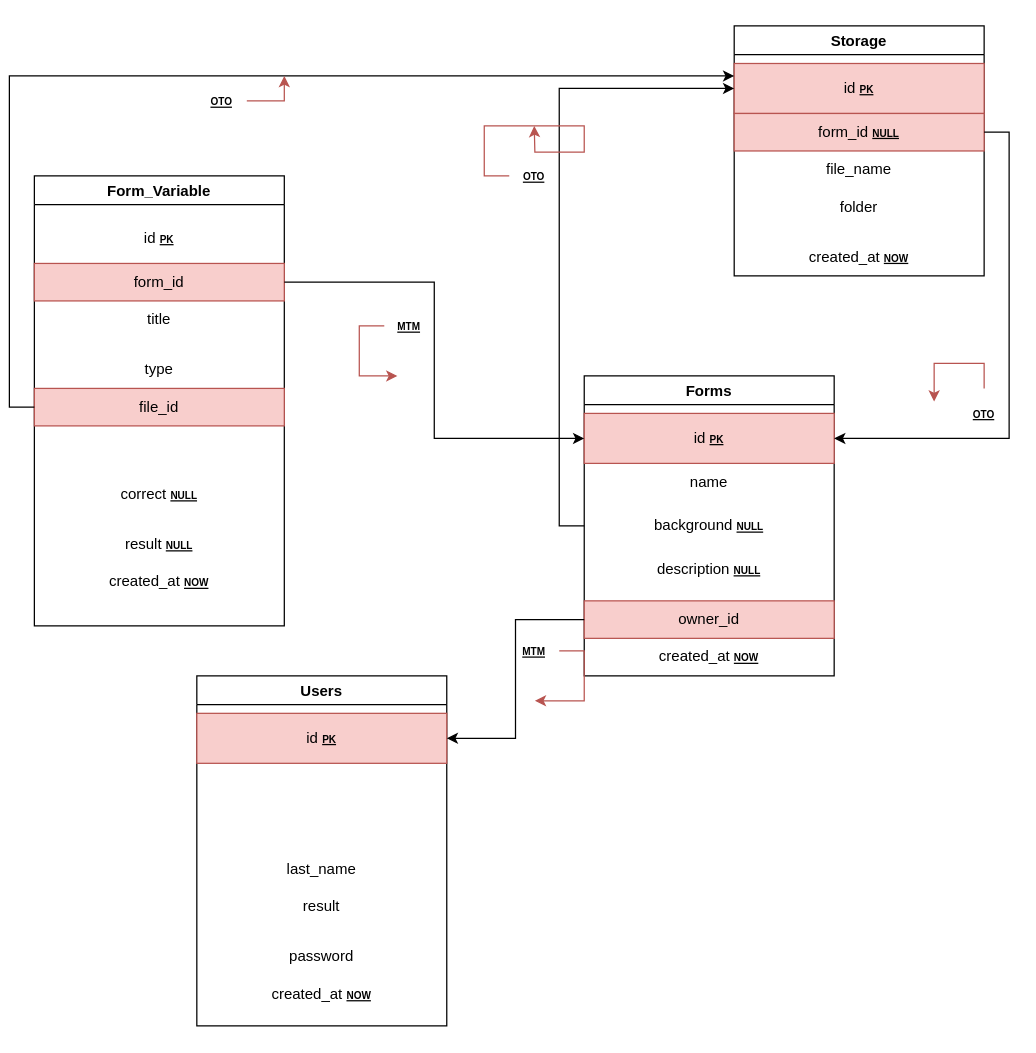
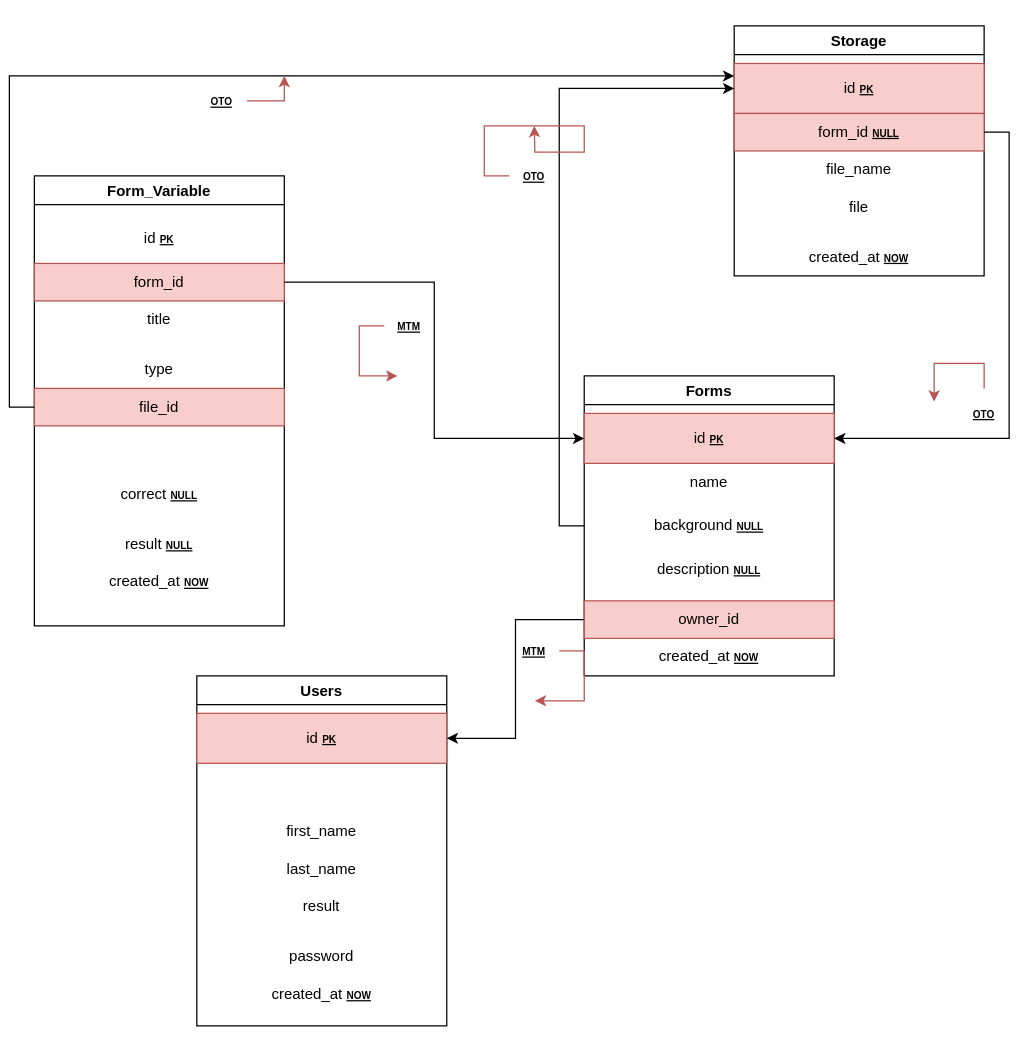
  <mxCell id="0" />
  <mxCell id="1" parent="0" />
  <mxCell id="2" value="Users" style="swimlane;" vertex="1" parent="1"><mxGeometry x="150" y="540" width="200" height="280" as="geometry" /></mxCell>
  <mxCell id="3" value="id&amp;nbsp;&lt;b style=&quot;font-size: 8px;&quot;&gt;&lt;u&gt;PK&lt;/u&gt;&lt;/b&gt;" style="text;html=1;strokeColor=#b85450;fillColor=#f8cecc;align=center;verticalAlign=middle;whiteSpace=wrap;rounded=0;" vertex="1" parent="2"><mxGeometry y="30" width="200" height="40" as="geometry" /></mxCell>
+ <mxCell id="4" value="first_name" style="text;html=1;strokeColor=none;fillColor=none;align=center;verticalAlign=middle;whiteSpace=wrap;rounded=0;" vertex="1" parent="2"><mxGeometry y="110" width="200" height="30" as="geometry" /></mxCell>
  <mxCell id="5" value="last_name" style="text;html=1;strokeColor=none;fillColor=none;align=center;verticalAlign=middle;whiteSpace=wrap;rounded=0;" vertex="1" parent="2"><mxGeometry y="140" width="200" height="30" as="geometry" /></mxCell>
  <mxCell id="6" value="result" style="text;html=1;strokeColor=none;fillColor=none;align=center;verticalAlign=middle;whiteSpace=wrap;rounded=0;" vertex="1" parent="2"><mxGeometry y="170" width="200" height="30" as="geometry" /></mxCell>
  <mxCell id="7" value="password" style="text;html=1;strokeColor=none;fillColor=none;align=center;verticalAlign=middle;whiteSpace=wrap;rounded=0;" vertex="1" parent="2"><mxGeometry y="210" width="200" height="30" as="geometry" /></mxCell>
  <mxCell id="8" value="created_at&amp;nbsp;&lt;b style=&quot;font-size: 8px;&quot;&gt;&lt;u&gt;NOW&lt;/u&gt;&lt;/b&gt;" style="text;html=1;strokeColor=none;fillColor=none;align=center;verticalAlign=middle;whiteSpace=wrap;rounded=0;" vertex="1" parent="2"><mxGeometry y="240" width="200" height="30" as="geometry" /></mxCell>
  <mxCell id="9" value="Forms" style="swimlane;" vertex="1" parent="1"><mxGeometry x="460" y="300" width="200" height="240" as="geometry" /></mxCell>
  <mxCell id="10" value="id&amp;nbsp;&lt;b style=&quot;font-size: 8px;&quot;&gt;&lt;u&gt;PK&lt;/u&gt;&lt;/b&gt;" style="text;html=1;strokeColor=#b85450;fillColor=#f8cecc;align=center;verticalAlign=middle;whiteSpace=wrap;rounded=0;" vertex="1" parent="9"><mxGeometry y="30" width="200" height="40" as="geometry" /></mxCell>
  <mxCell id="11" value="name" style="text;html=1;strokeColor=none;fillColor=none;align=center;verticalAlign=middle;whiteSpace=wrap;rounded=0;" vertex="1" parent="9"><mxGeometry y="70" width="200" height="30" as="geometry" /></mxCell>
  <mxCell id="12" value="description&amp;nbsp;&lt;b style=&quot;font-size: 8px;&quot;&gt;&lt;u&gt;NULL&lt;/u&gt;&lt;/b&gt;" style="text;html=1;strokeColor=none;fillColor=none;align=center;verticalAlign=middle;whiteSpace=wrap;rounded=0;" vertex="1" parent="9"><mxGeometry y="140" width="200" height="30" as="geometry" /></mxCell>
  <mxCell id="13" value="created_at&amp;nbsp;&lt;b style=&quot;font-size: 8px;&quot;&gt;&lt;u&gt;NOW&lt;/u&gt;&lt;/b&gt;" style="text;html=1;strokeColor=none;fillColor=none;align=center;verticalAlign=middle;whiteSpace=wrap;rounded=0;" vertex="1" parent="9"><mxGeometry y="210" width="200" height="30" as="geometry" /></mxCell>
  <mxCell id="14" value="owner_id" style="text;html=1;strokeColor=#b85450;fillColor=#f8cecc;align=center;verticalAlign=middle;whiteSpace=wrap;rounded=0;" vertex="1" parent="9"><mxGeometry y="180" width="200" height="30" as="geometry" /></mxCell>
  <mxCell id="15" value="background&amp;nbsp;&lt;b style=&quot;font-size: 8px;&quot;&gt;&lt;u&gt;NULL&lt;/u&gt;&lt;/b&gt;" style="text;html=1;strokeColor=none;fillColor=none;align=center;verticalAlign=middle;whiteSpace=wrap;rounded=0;" vertex="1" parent="9"><mxGeometry y="105" width="200" height="30" as="geometry" /></mxCell>
  <mxCell id="16" style="edgeStyle=orthogonalEdgeStyle;rounded=0;orthogonalLoop=1;jettySize=auto;html=1;exitX=0;exitY=0.5;exitDx=0;exitDy=0;entryX=1;entryY=0.5;entryDx=0;entryDy=0;fontSize=8;fillColor=#f8cecc;strokeColor=#000000;" edge="1" parent="1" source="14" target="3"><mxGeometry relative="1" as="geometry" /></mxCell>
  <mxCell id="17" value="Form_Variable" style="swimlane;" vertex="1" parent="1"><mxGeometry x="20" y="140" width="200" height="360" as="geometry" /></mxCell>
  <mxCell id="18" value="id&amp;nbsp;&lt;b style=&quot;font-size: 8px;&quot;&gt;&lt;u&gt;PK&lt;/u&gt;&lt;/b&gt;" style="text;html=1;align=center;verticalAlign=middle;whiteSpace=wrap;rounded=0;" vertex="1" parent="17"><mxGeometry y="30" width="200" height="40" as="geometry" /></mxCell>
  <mxCell id="19" value="form_id" style="text;html=1;strokeColor=#b85450;fillColor=#f8cecc;align=center;verticalAlign=middle;whiteSpace=wrap;rounded=0;" vertex="1" parent="17"><mxGeometry y="70" width="200" height="30" as="geometry" /></mxCell>
  <mxCell id="20" value="created_at&amp;nbsp;&lt;b style=&quot;font-size: 8px;&quot;&gt;&lt;u&gt;NOW&lt;/u&gt;&lt;/b&gt;" style="text;html=1;strokeColor=none;fillColor=none;align=center;verticalAlign=middle;whiteSpace=wrap;rounded=0;" vertex="1" parent="17"><mxGeometry y="310" width="200" height="30" as="geometry" /></mxCell>
  <mxCell id="21" value="title" style="text;html=1;align=center;verticalAlign=middle;whiteSpace=wrap;rounded=0;" vertex="1" parent="17"><mxGeometry y="100" width="200" height="30" as="geometry" /></mxCell>
  <mxCell id="22" value="type" style="text;html=1;align=center;verticalAlign=middle;whiteSpace=wrap;rounded=0;" vertex="1" parent="17"><mxGeometry y="140" width="200" height="30" as="geometry" /></mxCell>
  <mxCell id="23" value="correct&amp;nbsp;&lt;b style=&quot;font-size: 8px;&quot;&gt;&lt;u&gt;NULL&lt;/u&gt;&lt;/b&gt;" style="text;html=1;align=center;verticalAlign=middle;whiteSpace=wrap;rounded=0;" vertex="1" parent="17"><mxGeometry y="240" width="200" height="30" as="geometry" /></mxCell>
  <mxCell id="24" value="result&amp;nbsp;&lt;b style=&quot;font-size: 8px;&quot;&gt;&lt;u&gt;NULL&lt;/u&gt;&lt;/b&gt;" style="text;html=1;align=center;verticalAlign=middle;whiteSpace=wrap;rounded=0;" vertex="1" parent="17"><mxGeometry y="280" width="200" height="30" as="geometry" /></mxCell>
  <mxCell id="25" value="file_id" style="text;html=1;align=center;verticalAlign=middle;whiteSpace=wrap;rounded=0;fillColor=#f8cecc;strokeColor=#b85450;" vertex="1" parent="17"><mxGeometry y="170" width="200" height="30" as="geometry" /></mxCell>
  <mxCell id="26" style="edgeStyle=orthogonalEdgeStyle;rounded=0;orthogonalLoop=1;jettySize=auto;html=1;exitX=1;exitY=0.5;exitDx=0;exitDy=0;entryX=0;entryY=0.5;entryDx=0;entryDy=0;fontSize=8;" edge="1" parent="1" source="19" target="10"><mxGeometry relative="1" as="geometry" /></mxCell>
  <mxCell id="27" style="edgeStyle=orthogonalEdgeStyle;rounded=0;orthogonalLoop=1;jettySize=auto;html=1;exitX=0;exitY=0.5;exitDx=0;exitDy=0;strokeColor=#b85450;fontSize=12;fillColor=#f8cecc;" edge="1" parent="1" source="28"><mxGeometry relative="1" as="geometry"><mxPoint x="310" y="300" as="targetPoint" /></mxGeometry></mxCell>
  <mxCell id="28" value="&lt;b style=&quot;font-size: 8px;&quot;&gt;&lt;u&gt;MTM&lt;/u&gt;&lt;/b&gt;" style="text;html=1;align=center;verticalAlign=middle;whiteSpace=wrap;rounded=0;" vertex="1" parent="1"><mxGeometry x="300" y="240" width="40" height="40" as="geometry" /></mxCell>
  <mxCell id="29" style="edgeStyle=orthogonalEdgeStyle;rounded=0;orthogonalLoop=1;jettySize=auto;html=1;exitX=1;exitY=0.5;exitDx=0;exitDy=0;strokeColor=#b85450;fontSize=12;fillColor=#f8cecc;" edge="1" parent="1" source="30"><mxGeometry relative="1" as="geometry"><mxPoint x="420" y="560" as="targetPoint" /></mxGeometry></mxCell>
  <mxCell id="30" value="&lt;b style=&quot;font-size: 8px;&quot;&gt;&lt;u&gt;MTM&lt;/u&gt;&lt;/b&gt;" style="text;html=1;align=center;verticalAlign=middle;whiteSpace=wrap;rounded=0;" vertex="1" parent="1"><mxGeometry x="400" y="500" width="40" height="40" as="geometry" /></mxCell>
  <mxCell id="31" value="Storage" style="swimlane;" vertex="1" parent="1"><mxGeometry x="580" width="200" height="200" as="geometry" y="20" /></mxCell>
  <mxCell id="32" value="id&amp;nbsp;&lt;b style=&quot;font-size: 8px;&quot;&gt;&lt;u&gt;PK&lt;/u&gt;&lt;/b&gt;" style="text;html=1;align=center;verticalAlign=middle;whiteSpace=wrap;rounded=0;fillColor=#f8cecc;strokeColor=#b85450;" vertex="1" parent="31"><mxGeometry y="30" width="200" height="40" as="geometry" /></mxCell>
  <mxCell id="33" value="file_name" style="text;html=1;strokeColor=none;fillColor=none;align=center;verticalAlign=middle;whiteSpace=wrap;rounded=0;" vertex="1" parent="31"><mxGeometry y="100" width="200" height="30" as="geometry" /></mxCell>
- <mxCell id="34" value="folder" style="text;html=1;strokeColor=none;fillColor=none;align=center;verticalAlign=middle;whiteSpace=wrap;rounded=0;" vertex="1" parent="31"><mxGeometry y="130" width="200" height="30" as="geometry" /></mxCell>
+ <mxCell id="34" value="file" style="text;html=1;strokeColor=none;fillColor=none;align=center;verticalAlign=middle;whiteSpace=wrap;rounded=0;" vertex="1" parent="31"><mxGeometry y="130" width="200" height="30" as="geometry" /></mxCell>
  <mxCell id="35" value="created_at&amp;nbsp;&lt;b style=&quot;font-size: 8px;&quot;&gt;&lt;u&gt;NOW&lt;/u&gt;&lt;/b&gt;" style="text;html=1;strokeColor=none;fillColor=none;align=center;verticalAlign=middle;whiteSpace=wrap;rounded=0;" vertex="1" parent="31"><mxGeometry y="170" width="200" height="30" as="geometry" /></mxCell>
  <mxCell id="36" value="form_id&amp;nbsp;&lt;b style=&quot;font-size: 8px;&quot;&gt;&lt;u&gt;NULL&lt;/u&gt;&lt;/b&gt;" style="text;html=1;strokeColor=#b85450;fillColor=#f8cecc;align=center;verticalAlign=middle;whiteSpace=wrap;rounded=0;" vertex="1" parent="31"><mxGeometry y="70" width="200" height="30" as="geometry" /></mxCell>
  <mxCell id="37" style="edgeStyle=orthogonalEdgeStyle;rounded=0;orthogonalLoop=1;jettySize=auto;html=1;exitX=1;exitY=0.5;exitDx=0;exitDy=0;entryX=1;entryY=0.5;entryDx=0;entryDy=0;strokeColor=#000000;fontSize=12;" edge="1" parent="1" source="36" target="10"><mxGeometry relative="1" as="geometry" /></mxCell>
  <mxCell id="38" style="edgeStyle=orthogonalEdgeStyle;rounded=0;orthogonalLoop=1;jettySize=auto;html=1;exitX=0;exitY=0.5;exitDx=0;exitDy=0;entryX=0;entryY=0.5;entryDx=0;entryDy=0;strokeColor=#000000;fontSize=12;" edge="1" parent="1" source="15" target="32"><mxGeometry relative="1" as="geometry" /></mxCell>
  <mxCell id="39" style="edgeStyle=orthogonalEdgeStyle;rounded=0;orthogonalLoop=1;jettySize=auto;html=1;exitX=0.5;exitY=0;exitDx=0;exitDy=0;strokeColor=#b85450;fontSize=12;fillColor=#f8cecc;" edge="1" parent="1" source="40"><mxGeometry relative="1" as="geometry"><mxPoint x="740" y="320" as="targetPoint" /></mxGeometry></mxCell>
  <mxCell id="40" value="&lt;b style=&quot;font-size: 8px;&quot;&gt;&lt;u&gt;OTO&lt;/u&gt;&lt;/b&gt;" style="text;html=1;align=center;verticalAlign=middle;whiteSpace=wrap;rounded=0;" vertex="1" parent="1"><mxGeometry x="760" y="310" width="40" height="40" as="geometry" /></mxCell>
  <mxCell id="41" style="edgeStyle=orthogonalEdgeStyle;rounded=0;orthogonalLoop=1;jettySize=auto;html=1;exitX=0;exitY=0.5;exitDx=0;exitDy=0;strokeColor=#b85450;fontSize=12;fillColor=#f8cecc;" edge="1" parent="1" source="42"><mxGeometry relative="1" as="geometry"><mxPoint x="420" y="100" as="targetPoint" /></mxGeometry></mxCell>
  <mxCell id="42" value="&lt;b style=&quot;font-size: 8px;&quot;&gt;&lt;u&gt;OTO&lt;/u&gt;&lt;/b&gt;" style="text;html=1;align=center;verticalAlign=middle;whiteSpace=wrap;rounded=0;" vertex="1" parent="1"><mxGeometry x="400" y="120" width="40" height="40" as="geometry" /></mxCell>
  <mxCell id="43" style="edgeStyle=orthogonalEdgeStyle;rounded=0;orthogonalLoop=1;jettySize=auto;html=1;exitX=0;exitY=0.5;exitDx=0;exitDy=0;entryX=0;entryY=0.25;entryDx=0;entryDy=0;strokeColor=#000000;fontSize=12;" edge="1" parent="1" source="25" target="32"><mxGeometry relative="1" as="geometry" /></mxCell>
  <mxCell id="44" style="edgeStyle=orthogonalEdgeStyle;rounded=0;orthogonalLoop=1;jettySize=auto;html=1;exitX=1;exitY=0.5;exitDx=0;exitDy=0;strokeColor=#b85450;fontSize=12;fillColor=#f8cecc;" edge="1" parent="1" source="45"><mxGeometry relative="1" as="geometry"><mxPoint x="220" y="60" as="targetPoint" /></mxGeometry></mxCell>
  <mxCell id="45" value="&lt;b style=&quot;font-size: 8px;&quot;&gt;&lt;u&gt;OTO&lt;/u&gt;&lt;/b&gt;" style="text;html=1;align=center;verticalAlign=middle;whiteSpace=wrap;rounded=0;" vertex="1" parent="1"><mxGeometry x="150" y="60" width="40" height="40" as="geometry" /></mxCell>
